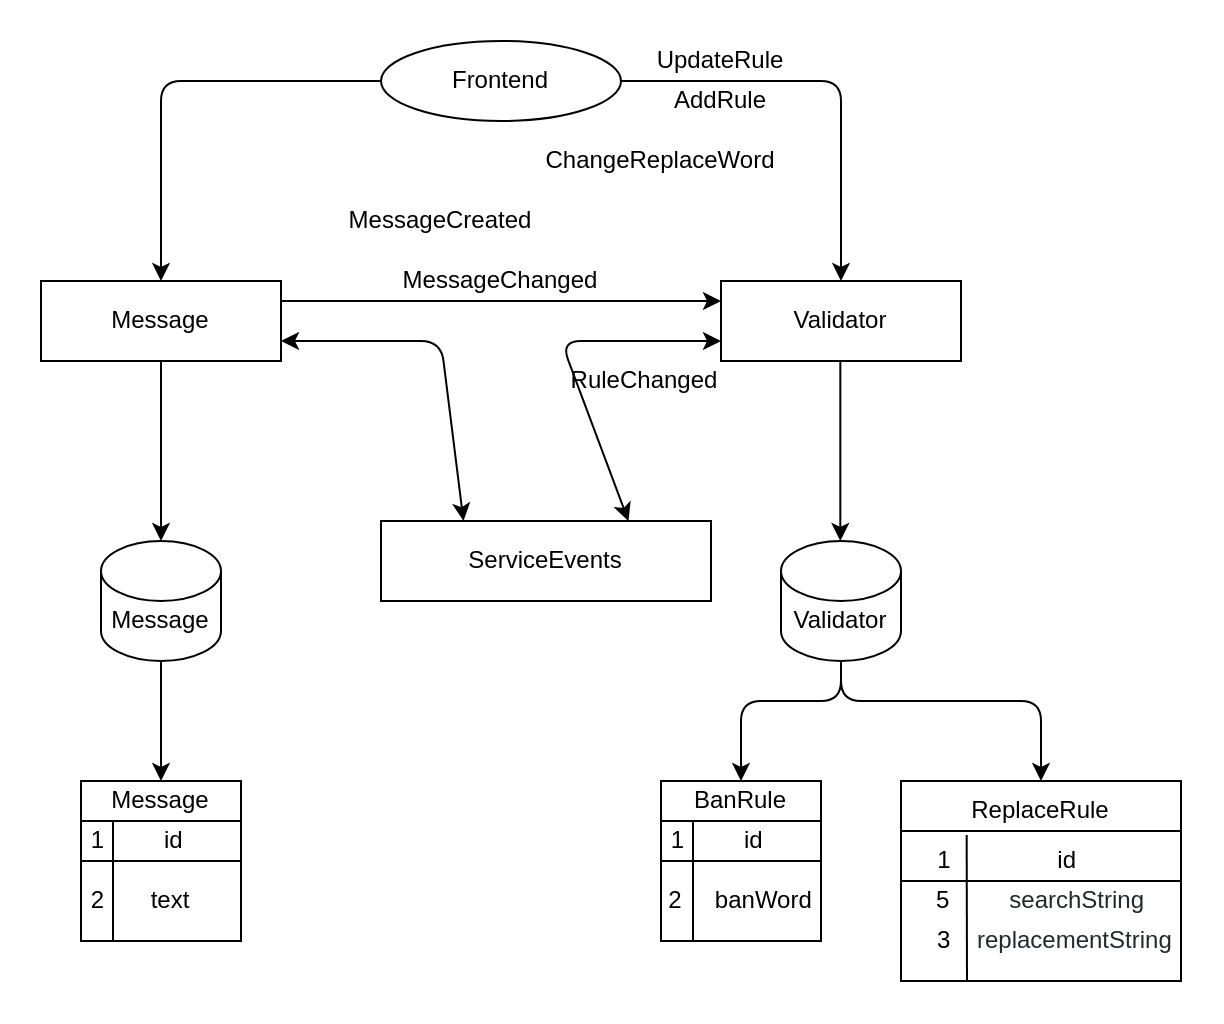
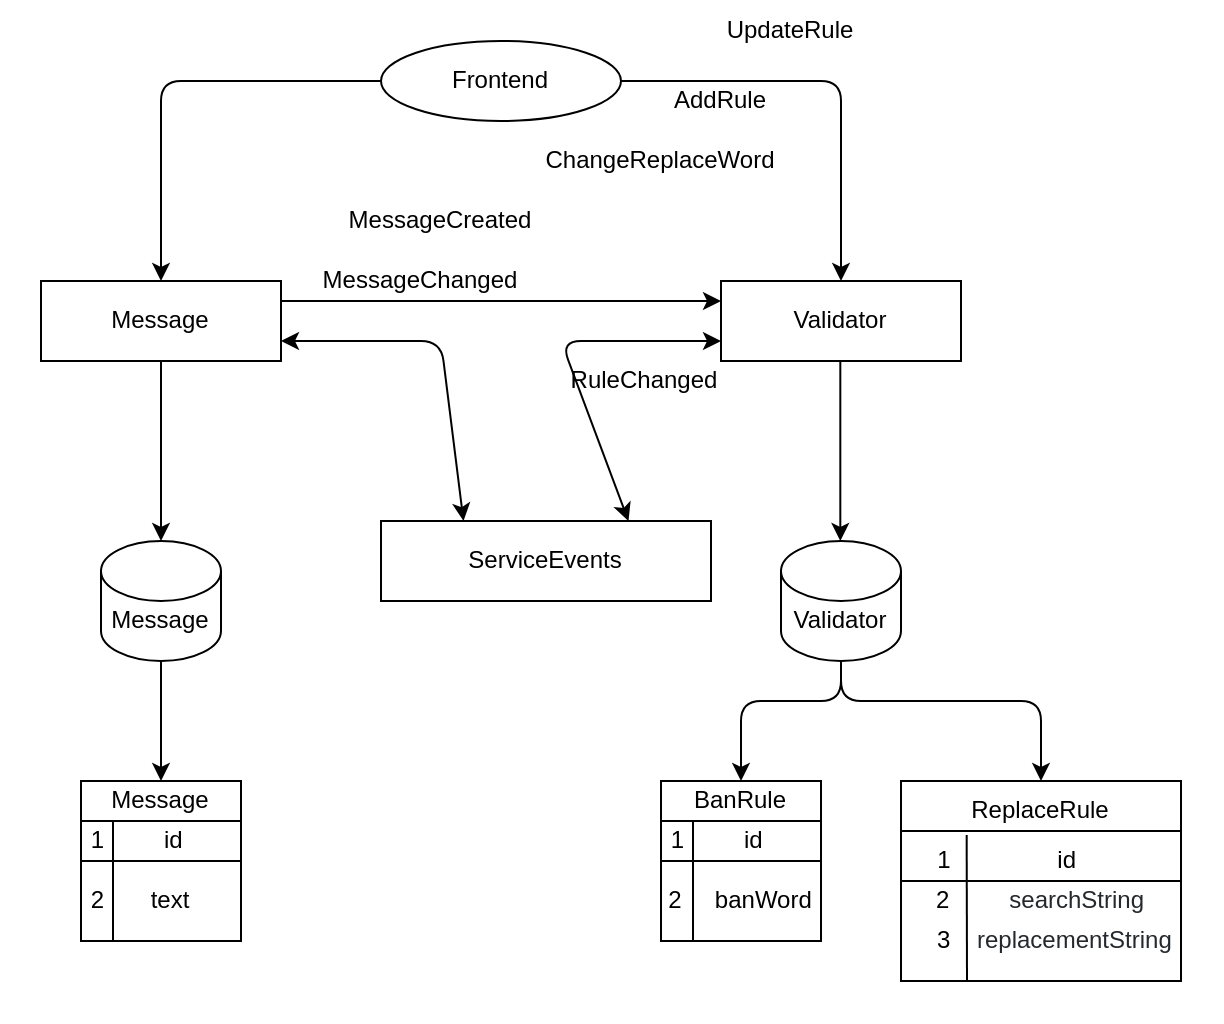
  <mxCell id="0" />
  <mxCell id="1" parent="0" />
  <mxCell id="2" value="Frontend" style="ellipse;whiteSpace=wrap;html=1;" vertex="1" parent="1"><mxGeometry x="190" y="20" width="120" height="40" as="geometry" /></mxCell>
  <mxCell id="3" value="Message" style="rounded=0;whiteSpace=wrap;html=1;" vertex="1" parent="1"><mxGeometry x="20" y="140" width="120" height="40" as="geometry" /></mxCell>
  <mxCell id="4" value="Validator" style="rounded=0;whiteSpace=wrap;html=1;" vertex="1" parent="1"><mxGeometry x="360" y="140" width="120" height="40" as="geometry" /></mxCell>
  <mxCell id="5" value="" style="endArrow=classic;html=1;exitX=0;exitY=0.5;exitDx=0;exitDy=0;entryX=0.5;entryY=0;entryDx=0;entryDy=0;" edge="1" parent="1" source="2" target="3"><mxGeometry width="50" height="50" relative="1" as="geometry"><mxPoint x="160" y="40" as="sourcePoint" /><mxPoint x="260" y="140" as="targetPoint" /><Array as="points"><mxPoint x="80" y="40" /></Array></mxGeometry></mxCell>
  <mxCell id="6" value="" style="endArrow=classic;html=1;exitX=0;exitY=0;exitDx=0;exitDy=0;entryX=0.5;entryY=0;entryDx=0;entryDy=0;" edge="1" parent="1" source="8" target="4"><mxGeometry width="50" height="50" relative="1" as="geometry"><mxPoint x="340" y="40" as="sourcePoint" /><mxPoint x="320" y="140" as="targetPoint" /><Array as="points"><mxPoint x="420" y="40" /></Array></mxGeometry></mxCell>
- <mxCell id="7" value="UpdateRule" style="text;html=1;strokeColor=none;fillColor=none;align=center;verticalAlign=middle;whiteSpace=wrap;rounded=0;" vertex="1" parent="1"><mxGeometry x="310" y="20" width="100" height="20" as="geometry" /></mxCell>
+ <mxCell id="7" value="UpdateRule" style="text;html=1;strokeColor=none;fillColor=none;align=center;verticalAlign=middle;whiteSpace=wrap;rounded=0;" vertex="1" parent="1"><mxGeometry x="345" y="5" width="100" height="20" as="geometry" /></mxCell>
  <mxCell id="8" value="AddRule" style="text;html=1;strokeColor=none;fillColor=none;align=center;verticalAlign=middle;whiteSpace=wrap;rounded=0;" vertex="1" parent="1"><mxGeometry x="310" y="40" width="100" height="20" as="geometry" /></mxCell>
  <mxCell id="9" value="ChangeReplaceWord" style="text;html=1;strokeColor=none;fillColor=none;align=center;verticalAlign=middle;whiteSpace=wrap;rounded=0;" vertex="1" parent="1"><mxGeometry x="270" y="70" width="120" height="20" as="geometry" /></mxCell>
  <mxCell id="10" value="ServiceEvents" style="rounded=0;whiteSpace=wrap;html=1;" vertex="1" parent="1"><mxGeometry x="190" y="260" width="165" height="40" as="geometry" /></mxCell>
  <mxCell id="11" value="" style="endArrow=classic;html=1;exitX=1;exitY=0.25;exitDx=0;exitDy=0;entryX=0;entryY=0.25;entryDx=0;entryDy=0;" edge="1" parent="1" source="3" target="4"><mxGeometry width="50" height="50" relative="1" as="geometry"><mxPoint x="240" y="190" as="sourcePoint" /><mxPoint x="290" y="140" as="targetPoint" /></mxGeometry></mxCell>
  <mxCell id="12" value="MessageCreated" style="text;html=1;strokeColor=none;fillColor=none;align=center;verticalAlign=middle;whiteSpace=wrap;rounded=0;" vertex="1" parent="1"><mxGeometry x="170" y="100" width="100" height="20" as="geometry" /></mxCell>
- <mxCell id="13" value="MessageChanged" style="text;html=1;strokeColor=none;fillColor=none;align=center;verticalAlign=middle;whiteSpace=wrap;rounded=0;" vertex="1" parent="1"><mxGeometry x="200" y="130" width="100" height="20" as="geometry" /></mxCell>
+ <mxCell id="13" value="MessageChanged" style="text;html=1;strokeColor=none;fillColor=none;align=center;verticalAlign=middle;whiteSpace=wrap;rounded=0;" vertex="1" parent="1"><mxGeometry x="160" y="130" width="100" height="20" as="geometry" /></mxCell>
  <mxCell id="14" value="" style="endArrow=classic;html=1;exitX=1;exitY=0.75;exitDx=0;exitDy=0;entryX=0.25;entryY=0;entryDx=0;entryDy=0;startArrow=classic;startFill=1;" edge="1" parent="1" source="3" target="10"><mxGeometry width="50" height="50" relative="1" as="geometry"><mxPoint x="240" y="190" as="sourcePoint" /><mxPoint x="290" y="140" as="targetPoint" /><Array as="points"><mxPoint x="220" y="170" /></Array></mxGeometry></mxCell>
  <mxCell id="15" value="" style="endArrow=classic;html=1;exitX=0;exitY=0.75;exitDx=0;exitDy=0;entryX=0.75;entryY=0;entryDx=0;entryDy=0;startArrow=classic;startFill=1;" edge="1" parent="1" source="4" target="10"><mxGeometry width="50" height="50" relative="1" as="geometry"><mxPoint x="204" y="170" as="sourcePoint" /><mxPoint x="284" y="260" as="targetPoint" /><Array as="points"><mxPoint x="280" y="170" /></Array></mxGeometry></mxCell>
  <mxCell id="16" value="RuleChanged" style="text;html=1;strokeColor=none;fillColor=none;align=center;verticalAlign=middle;whiteSpace=wrap;rounded=0;" vertex="1" parent="1"><mxGeometry x="284" y="180" width="76" height="20" as="geometry" /></mxCell>
  <mxCell id="17" value="" style="shape=cylinder3;whiteSpace=wrap;html=1;boundedLbl=1;backgroundOutline=1;size=15;" vertex="1" parent="1"><mxGeometry x="50" y="270" width="60" height="60" as="geometry" /></mxCell>
  <mxCell id="18" value="Message" style="text;html=1;strokeColor=none;fillColor=none;align=center;verticalAlign=middle;whiteSpace=wrap;rounded=0;" vertex="1" parent="1"><mxGeometry x="50" y="300" width="60" height="20" as="geometry" /></mxCell>
  <mxCell id="19" value="" style="shape=cylinder3;whiteSpace=wrap;html=1;boundedLbl=1;backgroundOutline=1;size=15;" vertex="1" parent="1"><mxGeometry x="390" y="270" width="60" height="60" as="geometry" /></mxCell>
  <mxCell id="20" value="Validator" style="text;html=1;strokeColor=none;fillColor=none;align=center;verticalAlign=middle;whiteSpace=wrap;rounded=0;" vertex="1" parent="1"><mxGeometry x="390" y="300" width="60" height="20" as="geometry" /></mxCell>
  <mxCell id="21" value="" style="endArrow=classic;html=1;exitX=0.5;exitY=1;exitDx=0;exitDy=0;entryX=0.5;entryY=0;entryDx=0;entryDy=0;entryPerimeter=0;" edge="1" parent="1" source="3" target="17"><mxGeometry width="50" height="50" relative="1" as="geometry"><mxPoint x="100" y="250" as="sourcePoint" /><mxPoint x="150" y="200" as="targetPoint" /></mxGeometry></mxCell>
  <mxCell id="22" value="" style="endArrow=classic;html=1;exitX=0.5;exitY=1;exitDx=0;exitDy=0;entryX=0.5;entryY=0;entryDx=0;entryDy=0;entryPerimeter=0;" edge="1" parent="1"><mxGeometry width="50" height="50" relative="1" as="geometry"><mxPoint x="419.66" y="180" as="sourcePoint" /><mxPoint x="419.66" y="270" as="targetPoint" /></mxGeometry></mxCell>
  <mxCell id="23" value="" style="whiteSpace=wrap;html=1;aspect=fixed;" vertex="1" parent="1"><mxGeometry x="40" y="390" width="80" height="80" as="geometry" /></mxCell>
  <mxCell id="24" value="" style="endArrow=none;html=1;entryX=1;entryY=0.25;entryDx=0;entryDy=0;exitX=0;exitY=0.25;exitDx=0;exitDy=0;" edge="1" parent="1" source="23" target="23"><mxGeometry width="50" height="50" relative="1" as="geometry"><mxPoint x="40" y="420" as="sourcePoint" /><mxPoint x="120" y="418" as="targetPoint" /></mxGeometry></mxCell>
  <mxCell id="25" value="Message" style="text;html=1;strokeColor=none;fillColor=none;align=center;verticalAlign=middle;whiteSpace=wrap;rounded=0;" vertex="1" parent="1"><mxGeometry x="50" y="390" width="60" height="20" as="geometry" /></mxCell>
  <mxCell id="26" value="" style="endArrow=none;html=1;" edge="1" parent="1"><mxGeometry width="50" height="50" relative="1" as="geometry"><mxPoint x="56" y="470" as="sourcePoint" /><mxPoint x="56" y="410" as="targetPoint" /></mxGeometry></mxCell>
  <mxCell id="27" value="1&amp;nbsp; &amp;nbsp; &amp;nbsp; &amp;nbsp; &amp;nbsp;id&amp;nbsp; &amp;nbsp; &amp;nbsp; &amp;nbsp;" style="text;html=1;strokeColor=none;fillColor=none;align=center;verticalAlign=middle;whiteSpace=wrap;rounded=0;" vertex="1" parent="1"><mxGeometry x="40" y="410" width="80" height="20" as="geometry" /></mxCell>
  <mxCell id="28" value="" style="endArrow=none;html=1;entryX=1;entryY=0.5;entryDx=0;entryDy=0;exitX=0;exitY=0.5;exitDx=0;exitDy=0;" edge="1" parent="1" source="23" target="23"><mxGeometry width="50" height="50" relative="1" as="geometry"><mxPoint x="40" y="445" as="sourcePoint" /><mxPoint x="90" y="395" as="targetPoint" /></mxGeometry></mxCell>
  <mxCell id="29" value="2&amp;nbsp; &amp;nbsp; &amp;nbsp; &amp;nbsp;text&amp;nbsp; &amp;nbsp; &amp;nbsp;&amp;nbsp;" style="text;html=1;strokeColor=none;fillColor=none;align=center;verticalAlign=middle;whiteSpace=wrap;rounded=0;" vertex="1" parent="1"><mxGeometry x="40" y="440" width="80" height="20" as="geometry" /></mxCell>
  <mxCell id="30" value="" style="endArrow=classic;html=1;exitX=0.5;exitY=1;exitDx=0;exitDy=0;exitPerimeter=0;entryX=0.5;entryY=0;entryDx=0;entryDy=0;" edge="1" parent="1" source="17" target="25"><mxGeometry width="50" height="50" relative="1" as="geometry"><mxPoint x="240" y="340" as="sourcePoint" /><mxPoint x="290" y="290" as="targetPoint" /></mxGeometry></mxCell>
  <mxCell id="31" value="" style="whiteSpace=wrap;html=1;aspect=fixed;" vertex="1" parent="1"><mxGeometry x="330" y="390" width="80" height="80" as="geometry" /></mxCell>
  <mxCell id="32" value="" style="endArrow=none;html=1;entryX=1;entryY=0.25;entryDx=0;entryDy=0;exitX=0;exitY=0.25;exitDx=0;exitDy=0;" edge="1" parent="1" source="31" target="31"><mxGeometry width="50" height="50" relative="1" as="geometry"><mxPoint x="330" y="420" as="sourcePoint" /><mxPoint x="410" y="418" as="targetPoint" /></mxGeometry></mxCell>
  <mxCell id="33" value="BanRule" style="text;html=1;strokeColor=none;fillColor=none;align=center;verticalAlign=middle;whiteSpace=wrap;rounded=0;" vertex="1" parent="1"><mxGeometry x="340" y="390" width="60" height="20" as="geometry" /></mxCell>
  <mxCell id="34" value="" style="endArrow=none;html=1;" edge="1" parent="1"><mxGeometry width="50" height="50" relative="1" as="geometry"><mxPoint x="346" y="470" as="sourcePoint" /><mxPoint x="346" y="410" as="targetPoint" /></mxGeometry></mxCell>
  <mxCell id="35" value="1&amp;nbsp; &amp;nbsp; &amp;nbsp; &amp;nbsp; &amp;nbsp;id&amp;nbsp; &amp;nbsp; &amp;nbsp; &amp;nbsp;" style="text;html=1;strokeColor=none;fillColor=none;align=center;verticalAlign=middle;whiteSpace=wrap;rounded=0;" vertex="1" parent="1"><mxGeometry x="330" y="410" width="80" height="20" as="geometry" /></mxCell>
  <mxCell id="36" value="" style="endArrow=none;html=1;entryX=1;entryY=0.5;entryDx=0;entryDy=0;exitX=0;exitY=0.5;exitDx=0;exitDy=0;" edge="1" parent="1" source="31" target="31"><mxGeometry width="50" height="50" relative="1" as="geometry"><mxPoint x="330" y="445" as="sourcePoint" /><mxPoint x="380" y="395" as="targetPoint" /></mxGeometry></mxCell>
  <mxCell id="37" value="2&amp;nbsp; &amp;nbsp; &amp;nbsp;banWord" style="text;html=1;strokeColor=none;fillColor=none;align=center;verticalAlign=middle;whiteSpace=wrap;rounded=0;" vertex="1" parent="1"><mxGeometry x="330" y="440" width="80" height="20" as="geometry" /></mxCell>
  <mxCell id="38" value="" style="rounded=0;whiteSpace=wrap;html=1;" vertex="1" parent="1"><mxGeometry x="450" y="390" width="140" height="100" as="geometry" /></mxCell>
  <mxCell id="39" value="" style="endArrow=none;html=1;entryX=1;entryY=0.25;entryDx=0;entryDy=0;verticalAlign=middle;" edge="1" parent="1" target="38"><mxGeometry width="50" height="50" relative="1" as="geometry"><mxPoint x="450" y="415" as="sourcePoint" /><mxPoint x="560" y="419.66" as="targetPoint" /></mxGeometry></mxCell>
  <mxCell id="40" value="ReplaceRule" style="text;html=1;strokeColor=none;fillColor=none;align=center;verticalAlign=middle;whiteSpace=wrap;rounded=0;" vertex="1" parent="1"><mxGeometry x="475" y="395" width="90" height="20" as="geometry" /></mxCell>
  <mxCell id="41" value="1&amp;nbsp; &amp;nbsp; &amp;nbsp; &amp;nbsp; &amp;nbsp; &amp;nbsp; &amp;nbsp; &amp;nbsp; id&amp;nbsp; &amp;nbsp; &amp;nbsp; &amp;nbsp;" style="text;html=1;strokeColor=none;fillColor=none;align=center;verticalAlign=middle;whiteSpace=wrap;rounded=0;" vertex="1" parent="1"><mxGeometry x="460" y="420" width="110" height="20" as="geometry" /></mxCell>
  <mxCell id="42" value="" style="endArrow=none;html=1;entryX=1;entryY=0.5;entryDx=0;entryDy=0;exitX=0;exitY=0.5;exitDx=0;exitDy=0;verticalAlign=middle;" edge="1" parent="1" target="38"><mxGeometry width="50" height="50" relative="1" as="geometry"><mxPoint x="450" y="440" as="sourcePoint" /><mxPoint x="560" y="440" as="targetPoint" /></mxGeometry></mxCell>
- <mxCell id="43" value="5&amp;nbsp; &amp;nbsp; &amp;nbsp; &amp;nbsp; &amp;nbsp;&lt;span style=&quot;color: rgb(36 , 41 , 46) ; font-family: , &amp;#34;consolas&amp;#34; , &amp;#34;liberation mono&amp;#34; , &amp;#34;menlo&amp;#34; , monospace ; background-color: rgb(255 , 255 , 255)&quot;&gt;searchString&lt;/span&gt;" style="text;html=1;strokeColor=none;fillColor=none;align=center;verticalAlign=middle;whiteSpace=wrap;rounded=0;" vertex="1" parent="1"><mxGeometry x="460" y="440" width="120" height="20" as="geometry" /></mxCell>
+ <mxCell id="43" value="2&amp;nbsp; &amp;nbsp; &amp;nbsp; &amp;nbsp; &amp;nbsp;&lt;span style=&quot;color: rgb(36 , 41 , 46) ; font-family: , &amp;#34;consolas&amp;#34; , &amp;#34;liberation mono&amp;#34; , &amp;#34;menlo&amp;#34; , monospace ; background-color: rgb(255 , 255 , 255)&quot;&gt;searchString&lt;/span&gt;" style="text;html=1;strokeColor=none;fillColor=none;align=center;verticalAlign=middle;whiteSpace=wrap;rounded=0;" vertex="1" parent="1"><mxGeometry x="460" y="440" width="120" height="20" as="geometry" /></mxCell>
  <mxCell id="44" value="&amp;nbsp; &amp;nbsp; 3&amp;nbsp; &amp;nbsp;&amp;nbsp;&lt;span style=&quot;color: rgb(36 , 41 , 46) ; font-family: , &amp;#34;consolas&amp;#34; , &amp;#34;liberation mono&amp;#34; , &amp;#34;menlo&amp;#34; , monospace ; background-color: rgb(255 , 255 , 255)&quot;&gt;replacementString&lt;/span&gt;" style="text;html=1;strokeColor=none;fillColor=none;align=center;verticalAlign=middle;whiteSpace=wrap;rounded=0;" vertex="1" parent="1"><mxGeometry x="452.5" y="460" width="135" height="20" as="geometry" /></mxCell>
  <mxCell id="45" value="" style="endArrow=none;html=1;entryX=0.087;entryY=1.102;entryDx=0;entryDy=0;entryPerimeter=0;" edge="1" parent="1" target="40"><mxGeometry width="50" height="50" relative="1" as="geometry"><mxPoint x="483" y="490" as="sourcePoint" /><mxPoint x="481" y="416" as="targetPoint" /></mxGeometry></mxCell>
  <mxCell id="46" value="" style="endArrow=classic;html=1;entryX=0.5;entryY=0;entryDx=0;entryDy=0;exitX=0.5;exitY=1;exitDx=0;exitDy=0;exitPerimeter=0;" edge="1" parent="1" source="19" target="33"><mxGeometry width="50" height="50" relative="1" as="geometry"><mxPoint x="420" y="350" as="sourcePoint" /><mxPoint x="290" y="310" as="targetPoint" /><Array as="points"><mxPoint x="420" y="350" /><mxPoint x="370" y="350" /></Array></mxGeometry></mxCell>
  <mxCell id="47" value="" style="endArrow=classic;html=1;entryX=0.5;entryY=0;entryDx=0;entryDy=0;" edge="1" parent="1" target="38"><mxGeometry width="50" height="50" relative="1" as="geometry"><mxPoint x="420" y="330" as="sourcePoint" /><mxPoint x="380" y="400" as="targetPoint" /><Array as="points"><mxPoint x="420" y="350" /><mxPoint x="520" y="350" /></Array></mxGeometry></mxCell>
